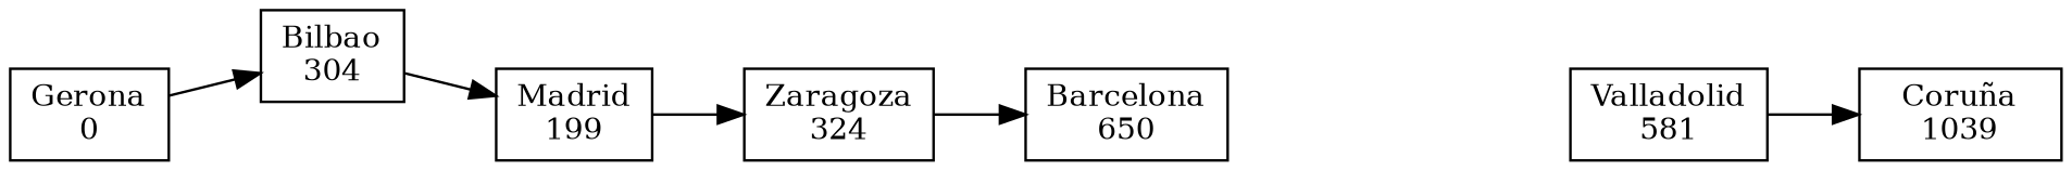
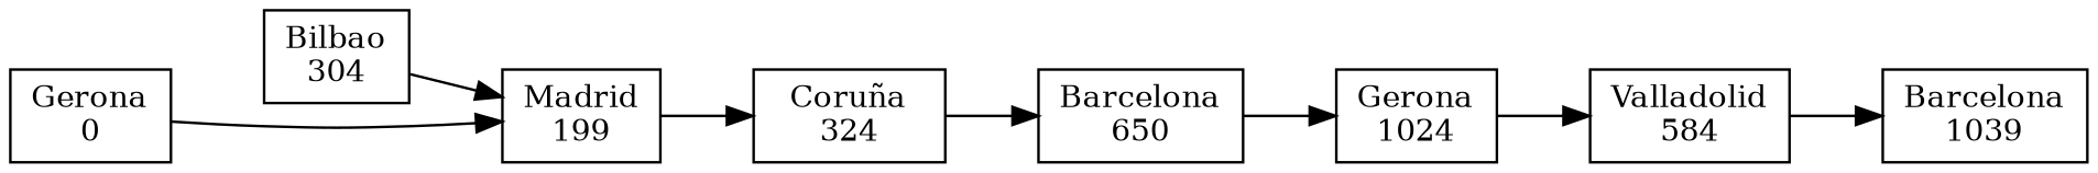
  digraph {
    fontname="DejaVu Serif"
    rankdir=LR
    node [fontname="DejaVu Serif" fontsize=12 shape=box]
    edge [fontname="DejaVu Serif"]
    n1 [label="Gerona\n0"]
    n2 [label="Bilbao\n304"]
    n3 [label="Madrid\n199"]
-   n4 [label="Zaragoza\n324"]
+   n4 [label="Coruña\n324"]
    n5 [label="Barcelona\n650"]
-   n7 [label="Valladolid\n581"]
-   n8 [label="Coruña\n1039"]
-   n1 -> n2
+   n6 [label="Gerona\n1024"]
+   n7 [label="Valladolid\n584"]
+   n8 [label="Barcelona\n1039"]
+   n1 -> n3
    n2 -> n3
    n3 -> n4
    n4 -> n5
+   n5 -> n6
+   n6 -> n7
    n7 -> n8
  }
